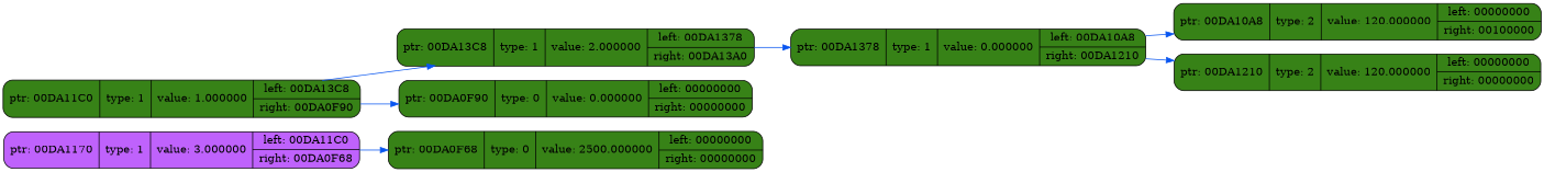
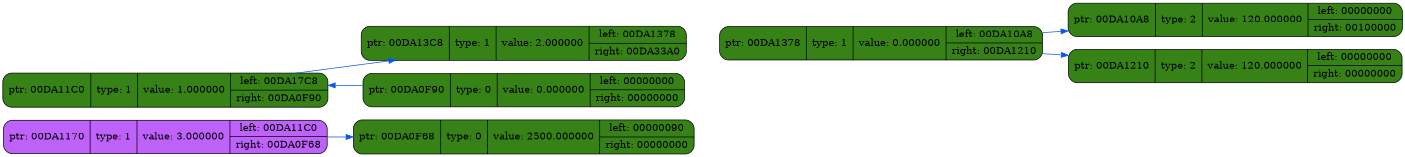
  digraph {
    rankdir=LR
    node [fillcolor="#378217" shape=record style="rounded,filled"]
    edge [color="#0855F0"]
    n1 [fillcolor="#BF62FC" label="{ ptr: 00DA1170 | type: 1 | value: 3.000000| { left: 00DA11C0 | right: 00DA0F68 }}"]
-   n2 [label="{ ptr: 00DA0F68 | type: 0 | value: 2500.000000| { left: 00000000 | right: 00000000 }}"]
-   n3 [label="{ ptr: 00DA11C0 | type: 1 | value: 1.000000| { left: 00DA13C8 | right: 00DA0F90 }}"]
-   n4 [label="{ ptr: 00DA13C8 | type: 1 | value: 2.000000| { left: 00DA1378 | right: 00DA13A0 }}"]
+   n2 [label="{ ptr: 00DA0F68 | type: 0 | value: 2500.000000| { left: 00000090 | right: 00000000 }}"]
+   n3 [label="{ ptr: 00DA11C0 | type: 1 | value: 1.000000| { left: 00DA17C8 | right: 00DA0F90 }}"]
+   n4 [label="{ ptr: 00DA13C8 | type: 1 | value: 2.000000| { left: 00DA1378 | right: 00DA33A0 }}"]
    n5 [label="{ ptr: 00DA0F90 | type: 0 | value: 0.000000| { left: 00000000 | right: 00000000 }}"]
    n6 [label="{ ptr: 00DA1378 | type: 1 | value: 0.000000| { left: 00DA10A8 | right: 00DA1210 }}"]
    n7 [label="{ ptr: 00DA10A8 | type: 2 | value: 120.000000| { left: 00000000 | right: 00100000 }}"]
    n8 [label="{ ptr: 00DA1210 | type: 2 | value: 120.000000| { left: 00000000 | right: 00000000 }}"]
    n1 -> n2
    n3 -> n4
-   n3 -> n5
-   n4 -> n6
+   n5 -> n3
    n6 -> n7
    n6 -> n8
  }
